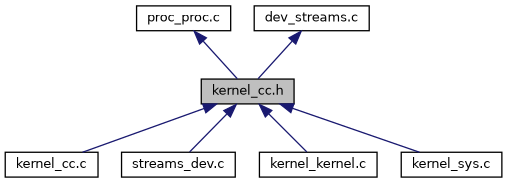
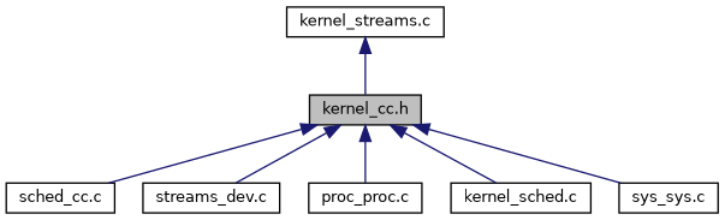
  digraph {
    node [color=black fillcolor=white fontname=Helvetica fontsize=10 shape=record style=filled]
    edge [color=midnightblue dir=back fontname=Helvetica fontsize=10 labelfontname=Helvetica labelfontsize=10 style=solid]
    n1 [fillcolor=grey75 fontcolor=black height=0.2 label="kernel_cc.h" width=0.4]
-   n2 [height=0.2 label="kernel_cc.c" width=0.4]
+   n2 [height=0.2 label="sched_cc.c" width=0.4]
    n3 [height=0.2 label="streams_dev.c" width=0.4]
    n4 [height=0.2 label="proc_proc.c" width=0.4]
-   n5 [height=0.2 label="kernel_kernel.c" width=0.4]
-   n6 [height=0.2 label="kernel_sys.c" width=0.4]
-   n7 [height=0.2 label="dev_streams.c" width=0.4]
+   n5 [height=0.2 label="kernel_sched.c" width=0.4]
+   n6 [height=0.2 label="sys_sys.c" width=0.4]
+   n7 [height=0.2 label="kernel_streams.c" width=0.4]
    n1 -> n2
    n1 -> n3
-   n4 -> n1
+   n1 -> n4
    n1 -> n5
    n1 -> n6
    n7 -> n1
  }
